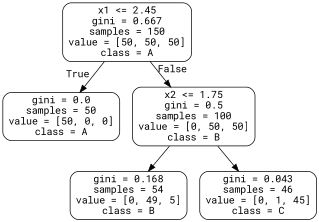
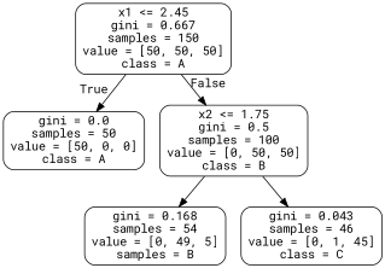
  digraph {
    fontname="Roboto Mono"
    node [color=black fontname="Roboto Mono" shape=box style=rounded]
    edge [fontname="Roboto Mono"]
    n1 [label="x1 <= 2.45\ngini = 0.667\nsamples = 150\nvalue = [50, 50, 50]\nclass = A"]
    n2 [label="gini = 0.0\nsamples = 50\nvalue = [50, 0, 0]\nclass = A"]
    n3 [label="x2 <= 1.75\ngini = 0.5\nsamples = 100\nvalue = [0, 50, 50]\nclass = B"]
-   n4 [label="gini = 0.168\nsamples = 54\nvalue = [0, 49, 5]\nclass = B"]
+   n4 [label="gini = 0.168\nsamples = 54\nvalue = [0, 49, 5]\nsamples = B"]
    n5 [label="gini = 0.043\nsamples = 46\nvalue = [0, 1, 45]\nclass = C"]
    n1 -> n2 [headlabel=True labelangle=45 labeldistance=2.5]
    n1 -> n3 [headlabel=False labelangle=-45 labeldistance=2.5]
    n3 -> n4
    n3 -> n5
  }
